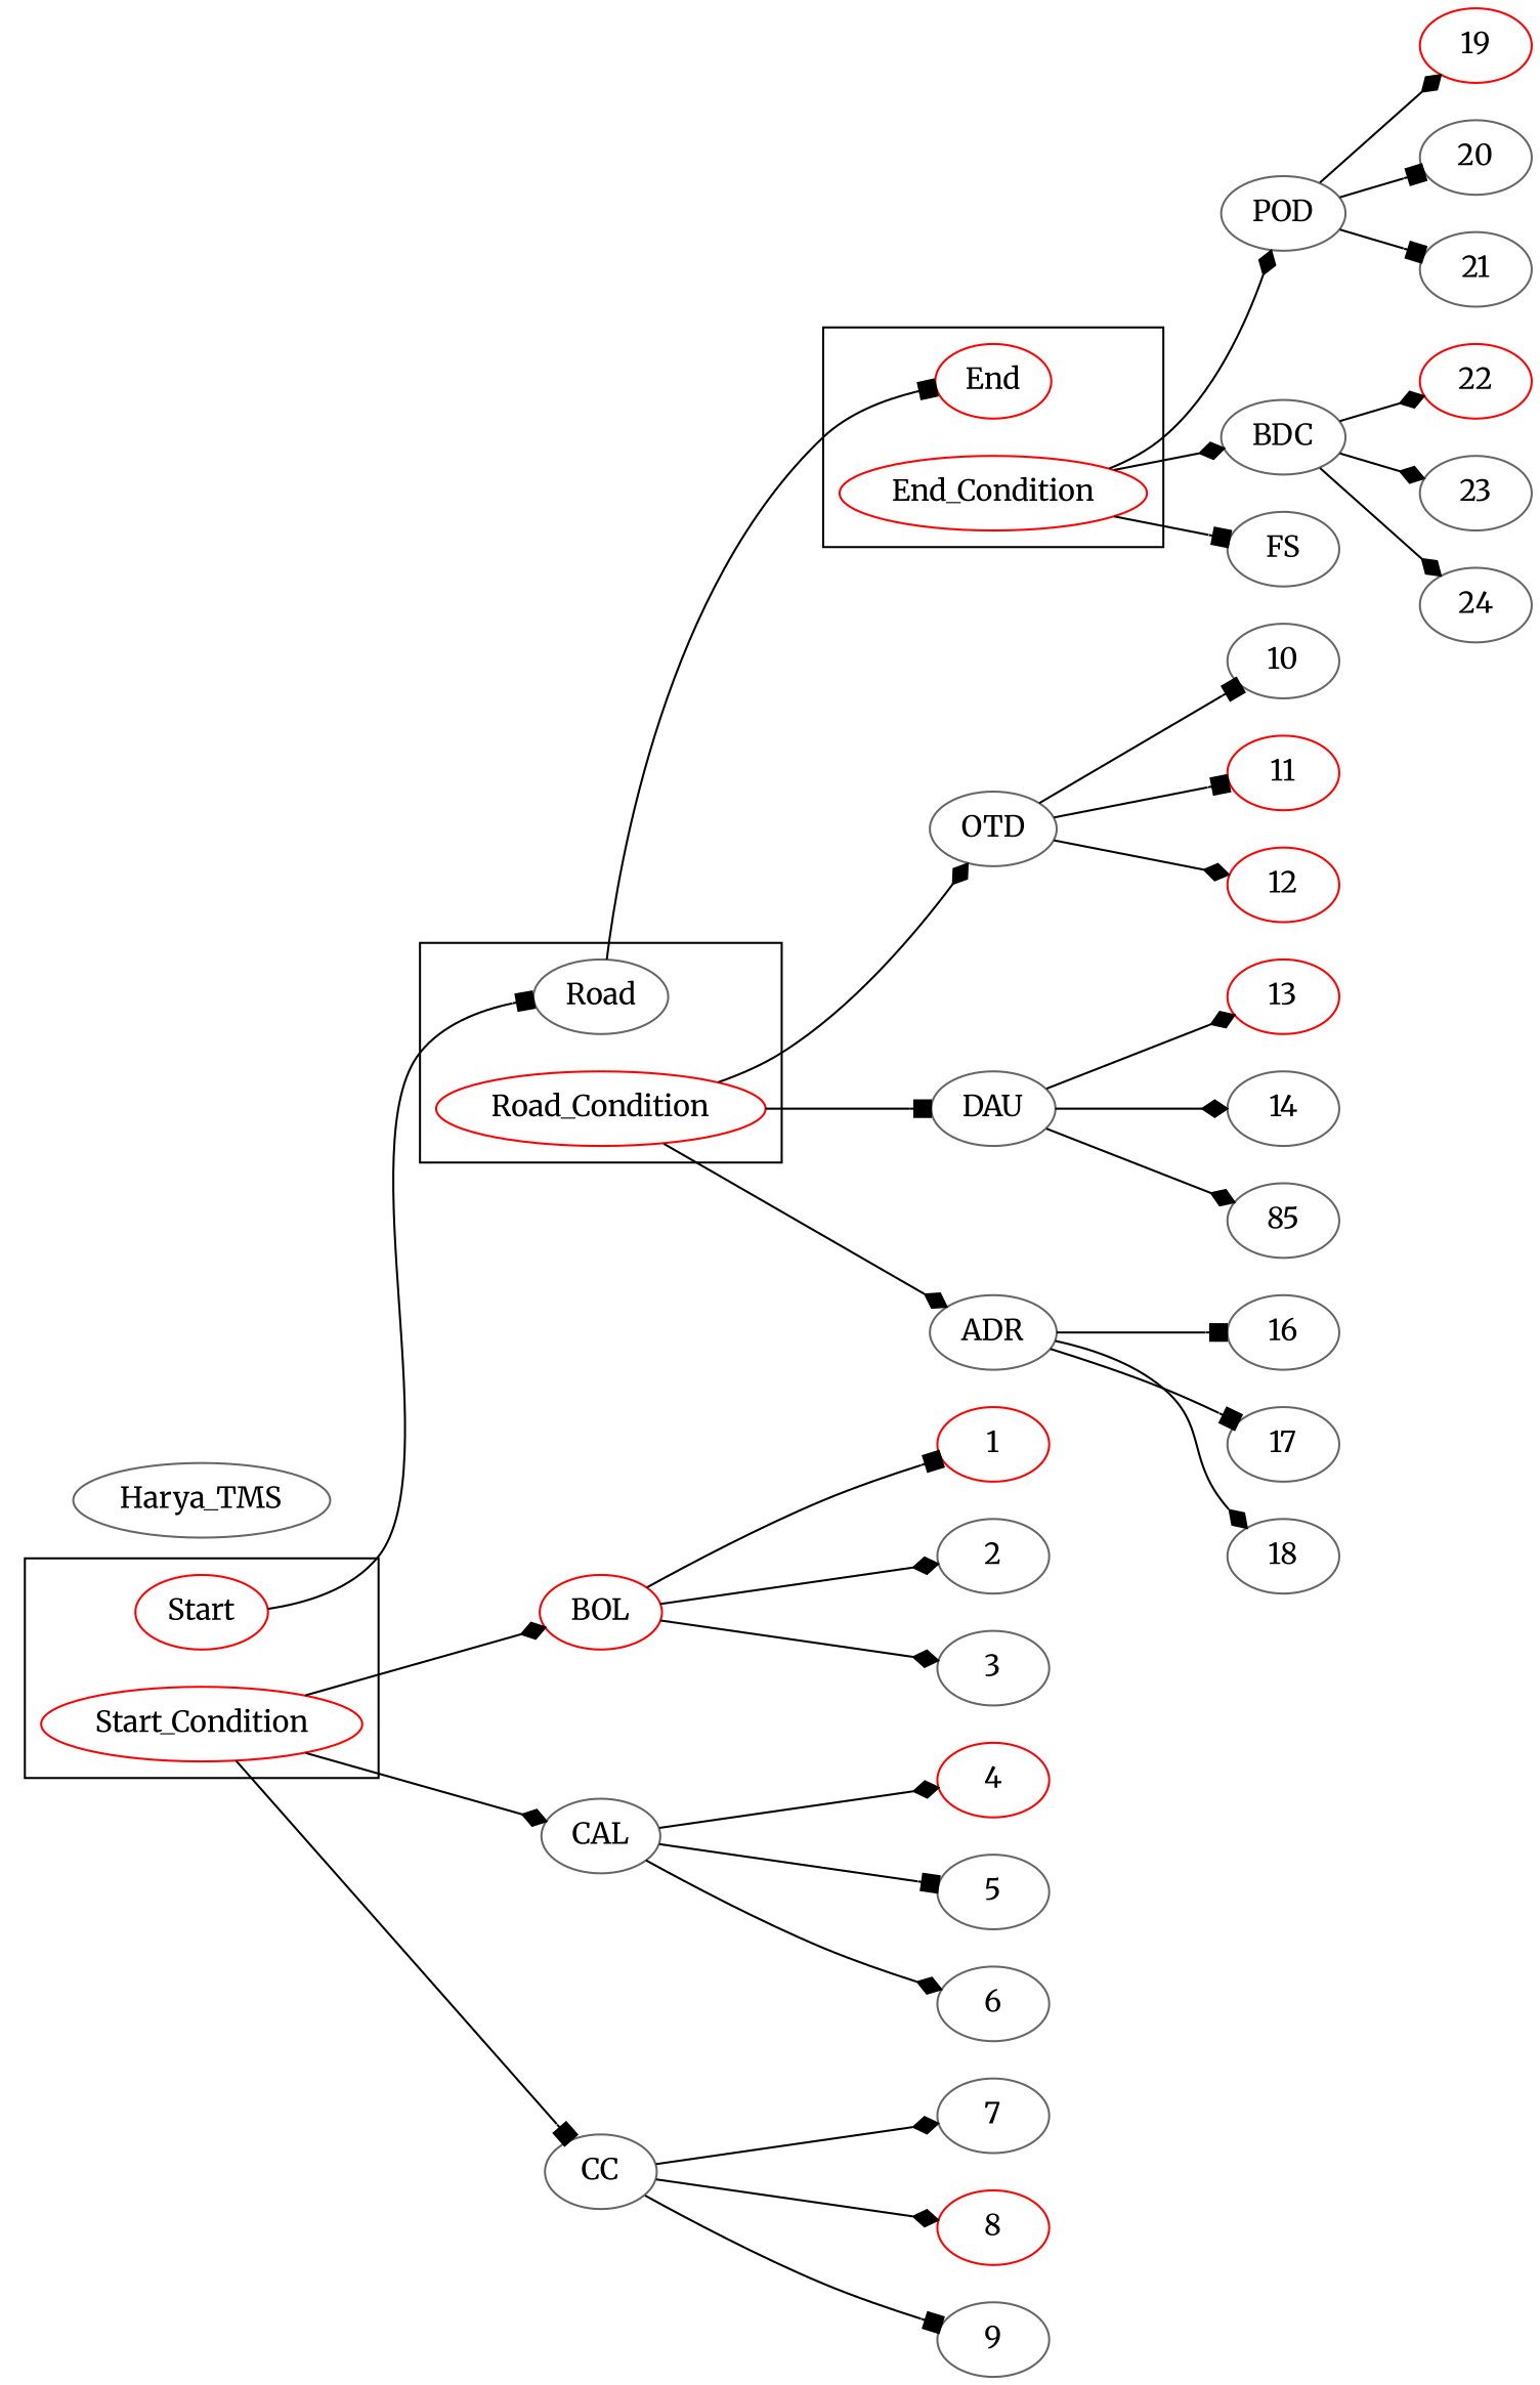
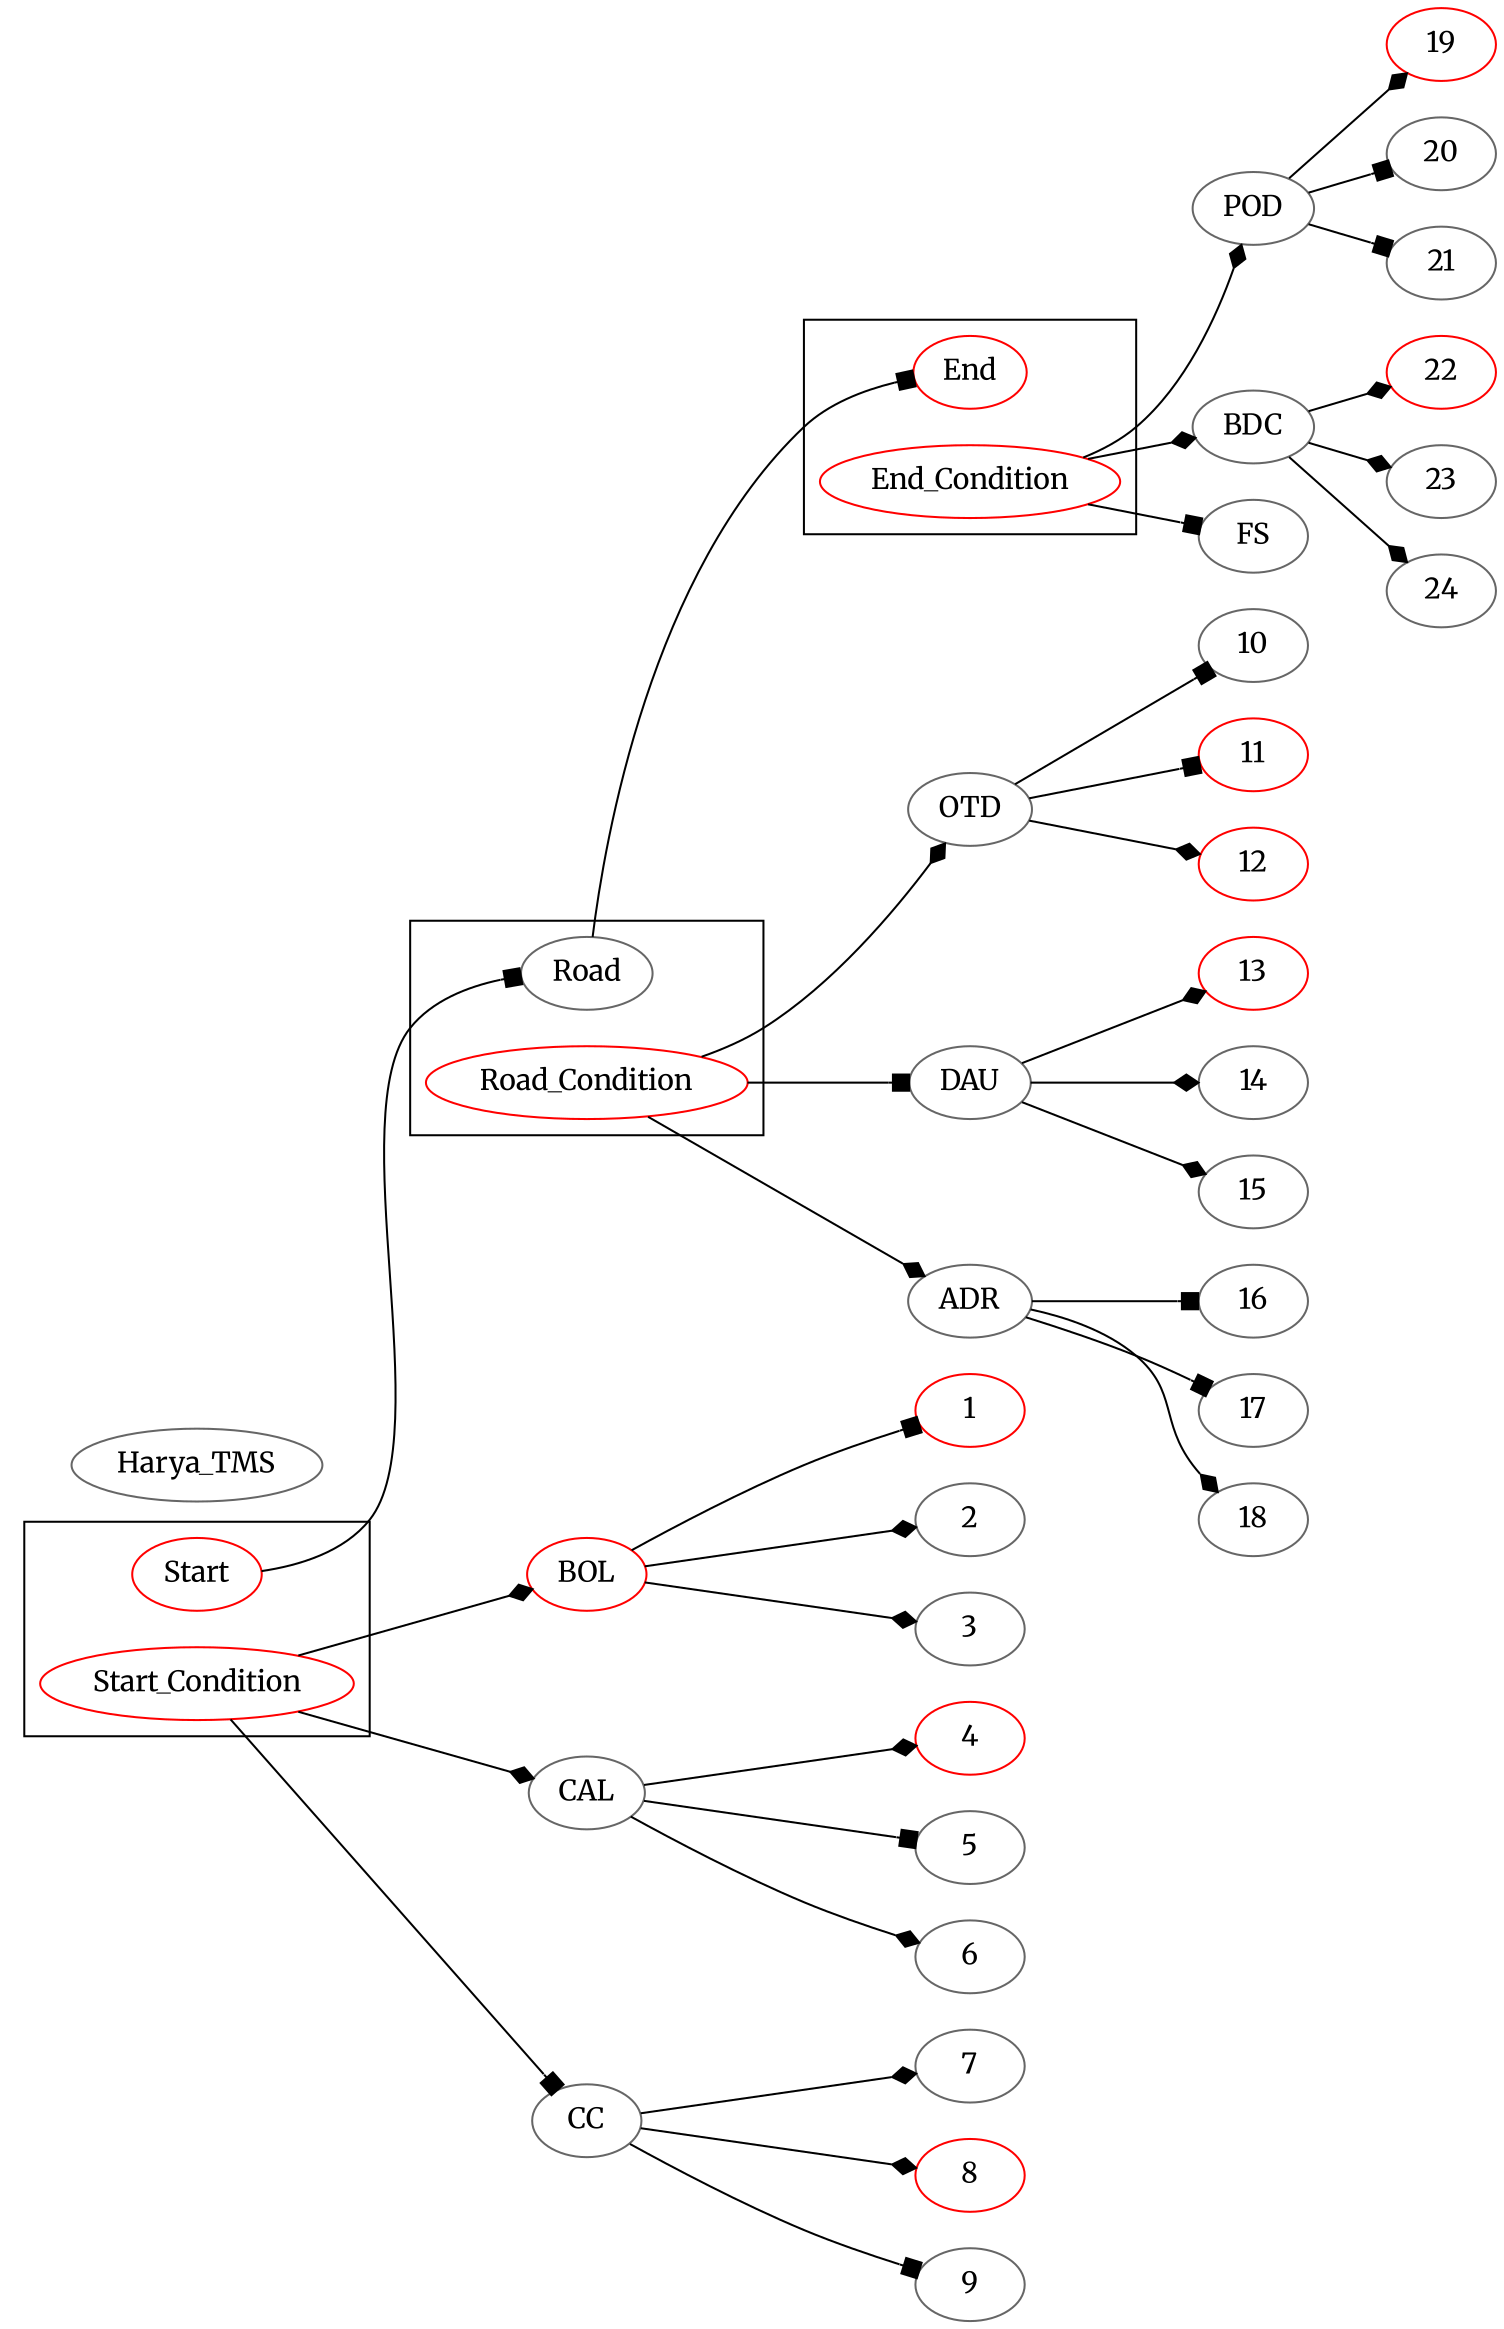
  digraph {
    fontname=Merriweather
    rankdir=LR
    node [color=gray40 fontname=Merriweather]
    edge [arrowhead=diamond fontname=Merriweather]
    Start [color=red]
    Start_Condition [color=red]
    Road
    Road_Condition [color=red]
    End [color=red]
    End_Condition [color=red]
    BOL [color=red]
    CAL
    CC
    OTD
    DAU
    ADR
    POD
    BDC
    FS
    Harya_TMS
    1 [color=red]
    2
    3
    4 [color=red]
    5
    6
    7
    8 [color=red]
    9
    10
    11 [color=red]
    12 [color=red]
    13 [color=red]
    14
-   15 [label=85]
+   15
    16
    17
    18
    19 [color=red]
    20
    21
    22 [color=red]
    23
    24
    subgraph cluster_1 {
      Start
      Start_Condition
    }
    subgraph cluster_2 {
      Road
      Road_Condition
    }
    subgraph cluster_3 {
      End
      End_Condition
    }
    Start -> Road [arrowhead=box]
    Start_Condition -> BOL
    Start_Condition -> CAL
    Start_Condition -> CC [arrowhead=box]
    Road -> End [arrowhead=box]
    Road_Condition -> OTD
    Road_Condition -> DAU [arrowhead=box]
    Road_Condition -> ADR
    End_Condition -> POD
    End_Condition -> BDC
    End_Condition -> FS [arrowhead=box]
    BOL -> 1 [arrowhead=box]
    BOL -> 2
    BOL -> 3
    CAL -> 4
    CAL -> 5 [arrowhead=box]
    CAL -> 6
    CC -> 7
    CC -> 8
    CC -> 9 [arrowhead=box]
    OTD -> 10 [arrowhead=box]
    OTD -> 11 [arrowhead=box]
    OTD -> 12
    DAU -> 13
    DAU -> 14
    DAU -> 15
    ADR -> 16 [arrowhead=box]
    ADR -> 17 [arrowhead=box]
    ADR -> 18
    POD -> 19
    POD -> 20 [arrowhead=box]
    POD -> 21 [arrowhead=box]
    BDC -> 22
    BDC -> 23
    BDC -> 24
  }
